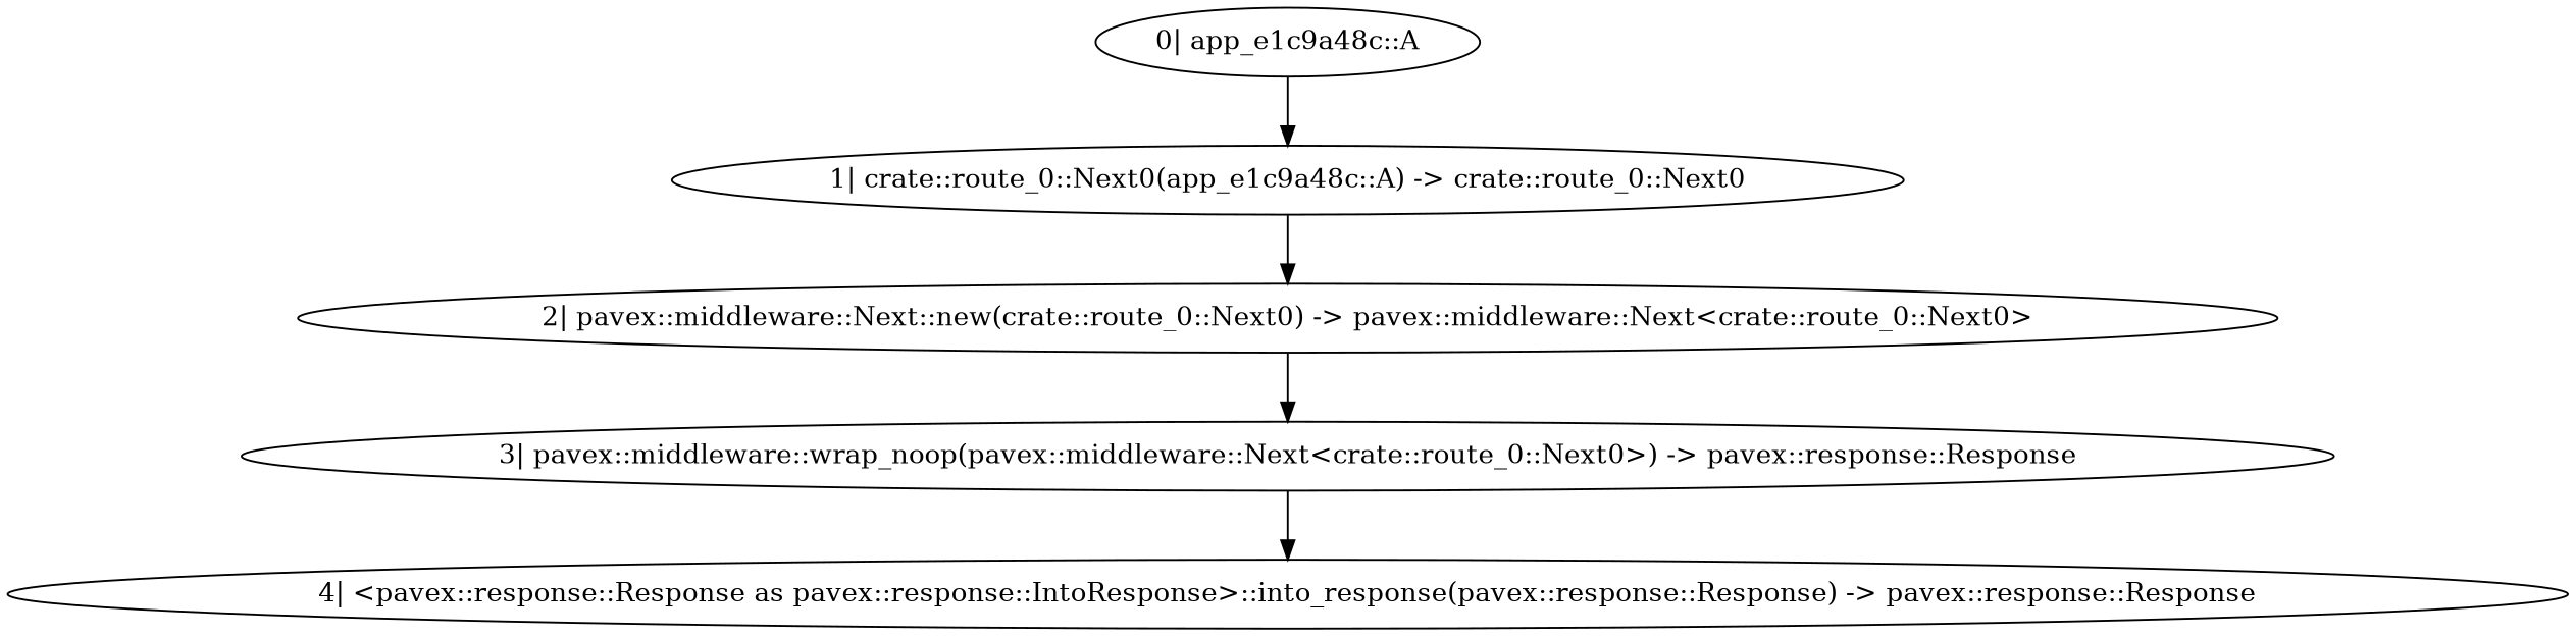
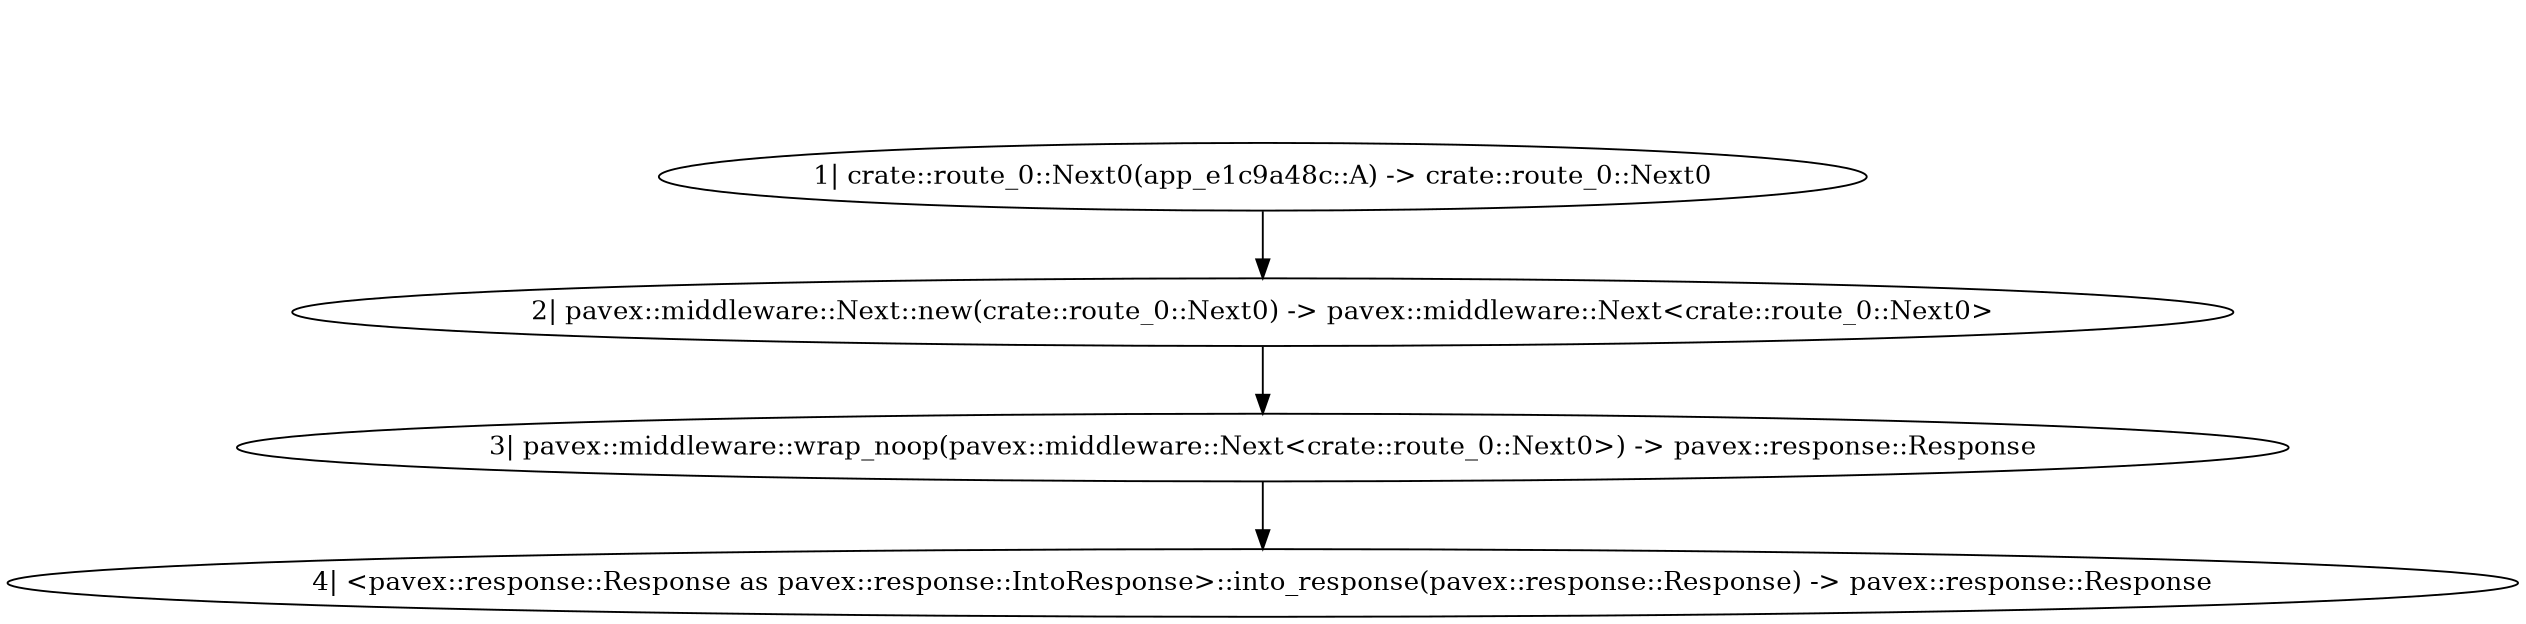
  digraph {
-   n1 [label="0| app_e1c9a48c::A"]
    n2 [label="1| crate::route_0::Next0(app_e1c9a48c::A) -> crate::route_0::Next0"]
    n3 [label="2| pavex::middleware::Next::new(crate::route_0::Next0) -> pavex::middleware::Next<crate::route_0::Next0>"]
    n4 [label="3| pavex::middleware::wrap_noop(pavex::middleware::Next<crate::route_0::Next0>) -> pavex::response::Response"]
    n5 [label="4| <pavex::response::Response as pavex::response::IntoResponse>::into_response(pavex::response::Response) -> pavex::response::Response"]
-   n1 -> n2
    n2 -> n3
    n3 -> n4
    n4 -> n5
  }
